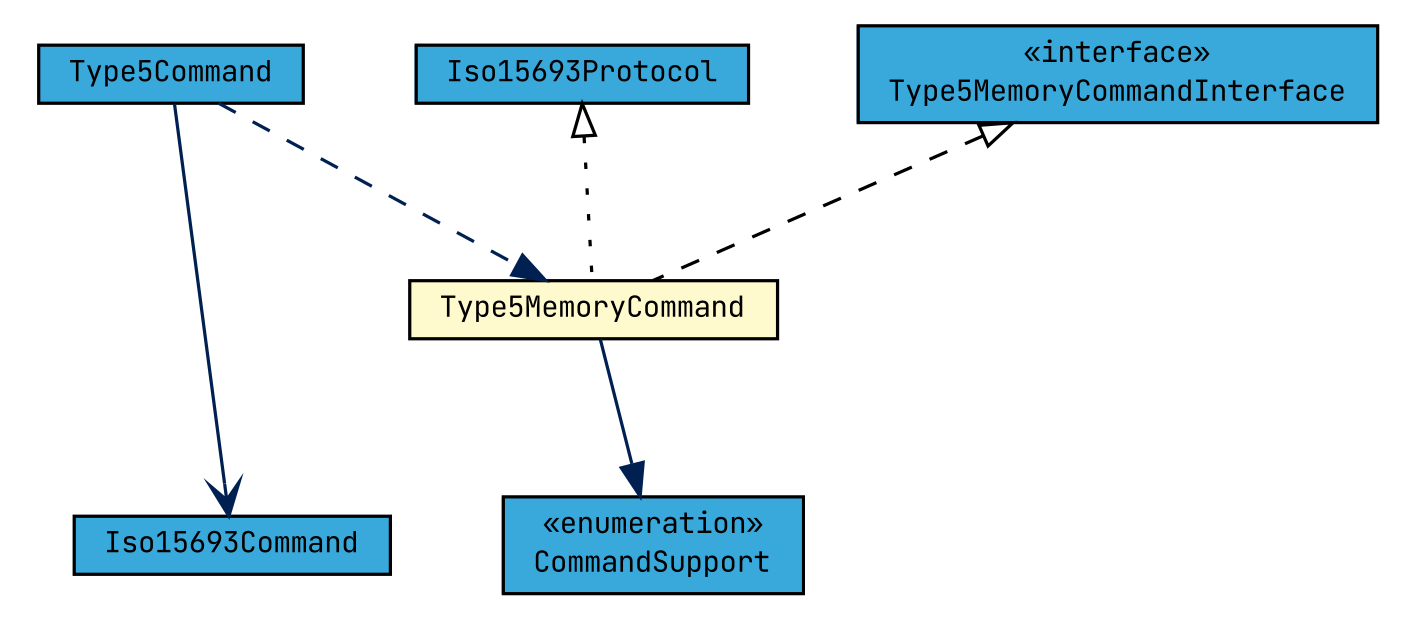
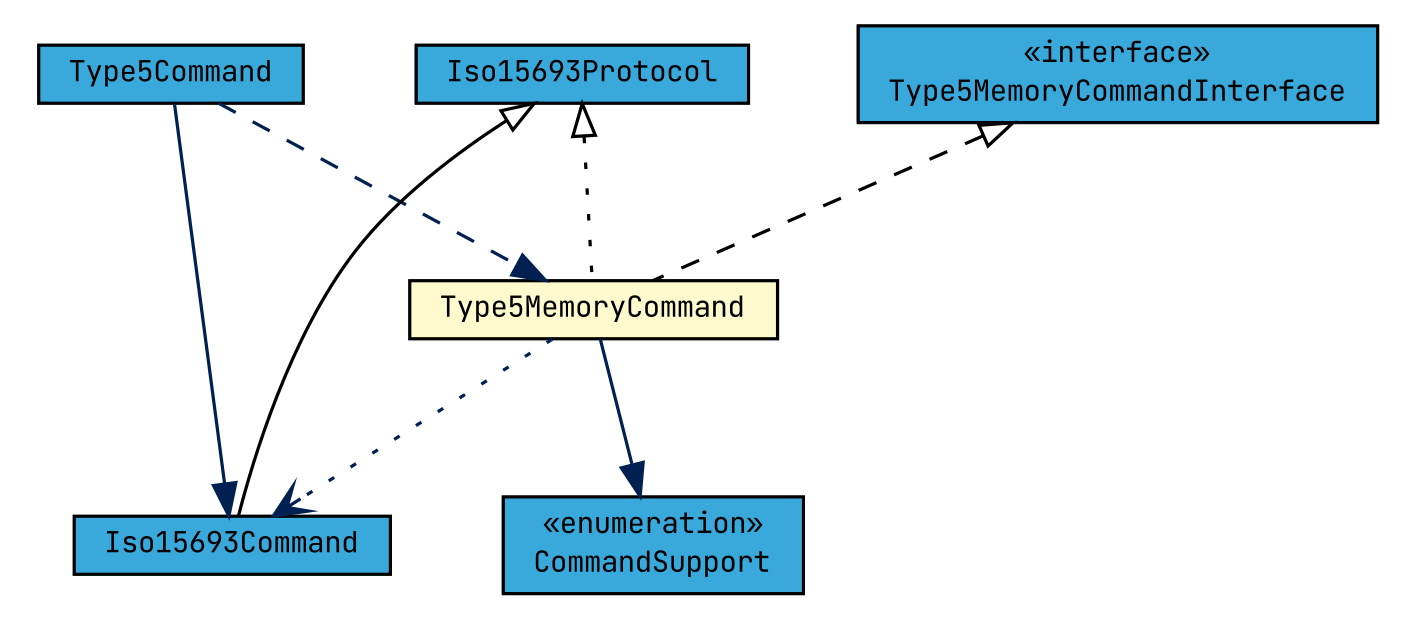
  digraph {
    fontname="JetBrains Mono"
    nodesep=0.25
    ranksep=0.5
    node [fontcolor=black fontname="JetBrains Mono" fontsize=9.0 shape=plaintext]
    edge [fontname="JetBrains Mono" fontsize=10.0 headport=p labelfontname=Helvetica labelfontsize=10 style=solid tailport=p color="#002052" fontcolor="#002052"]
    n1 [label=<<table title="com.st.st25sdk.command.Type5MemoryCommandInterface" border="0" cellborder="1" cellspacing="0" cellpadding="2" port="p" bgcolor="#39a9dc" href="./Type5MemoryCommandInterface.html"> 		<tr><td><table border="0" cellspacing="0" cellpadding="1"> <tr><td align="center" balign="center"> &#171;interface&#187; </td></tr> <tr><td align="center" balign="center"> Type5MemoryCommandInterface </td></tr> 		</table></td></tr> 		</table>>]
    n2 [label=<<table title="com.st.st25sdk.command.Type5MemoryCommand" border="0" cellborder="1" cellspacing="0" cellpadding="2" port="p" bgcolor="lemonChiffon" href="./Type5MemoryCommand.html"> 		<tr><td><table border="0" cellspacing="0" cellpadding="1"> <tr><td align="center" balign="center"> Type5MemoryCommand </td></tr> 		</table></td></tr> 		</table>>]
    n3 [label=<<table title="com.st.st25sdk.command.Iso15693Command" border="0" cellborder="1" cellspacing="0" cellpadding="2" port="p" bgcolor="#39a9dc" href="./Iso15693Command.html"> 		<tr><td><table border="0" cellspacing="0" cellpadding="1"> <tr><td align="center" balign="center"> Iso15693Command </td></tr> 		</table></td></tr> 		</table>>]
    n4 [label=<<table title="com.st.st25sdk.command.Type5MemoryCommand.CommandSupport" border="0" cellborder="1" cellspacing="0" cellpadding="2" port="p" bgcolor="#39a9dc" href="./Type5MemoryCommand.CommandSupport.html"> 		<tr><td><table border="0" cellspacing="0" cellpadding="1"> <tr><td align="center" balign="center"> &#171;enumeration&#187; </td></tr> <tr><td align="center" balign="center"> CommandSupport </td></tr> 		</table></td></tr> 		</table>>]
    n5 [label=<<table title="com.st.st25sdk.command.Type5Command" border="0" cellborder="1" cellspacing="0" cellpadding="2" port="p" bgcolor="#39a9dc" href="./Type5Command.html"> 		<tr><td><table border="0" cellspacing="0" cellpadding="1"> <tr><td align="center" balign="center"> Type5Command </td></tr> 		</table></td></tr> 		</table>>]
    n6 [label=<<table title="com.st.st25sdk.command.Iso15693Protocol" border="0" cellborder="1" cellspacing="0" cellpadding="2" port="p" bgcolor="#39a9dc" href="./Iso15693Protocol.html"> 		<tr><td><table border="0" cellspacing="0" cellpadding="1"> <tr><td align="center" balign="center"> Iso15693Protocol </td></tr> 		</table></td></tr> 		</table>>]
    n1 -> n2 [arrowtail=empty dir=back fontsize=10 style=dashed color="" fontcolor=""]
+   n2 -> n3 [arrowhead=open style=dotted]
    n2 -> n4 [arrowhead=normal]
    n5 -> n2 [arrowhead=normal style=dashed]
-   n5 -> n3 [arrowhead=open]
+   n5 -> n3 [arrowhead=normal]
    n6 -> n2 [arrowtail=empty dir=back fontsize=10 style=dotted color="" fontcolor=""]
+   n6 -> n3 [arrowtail=empty dir=back fontsize=10 color="" fontcolor=""]
  }
